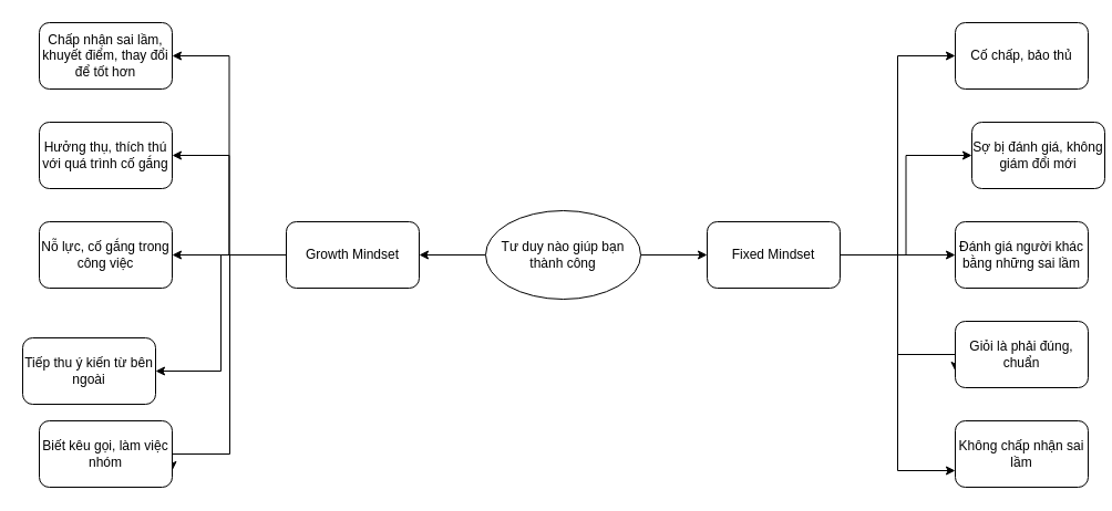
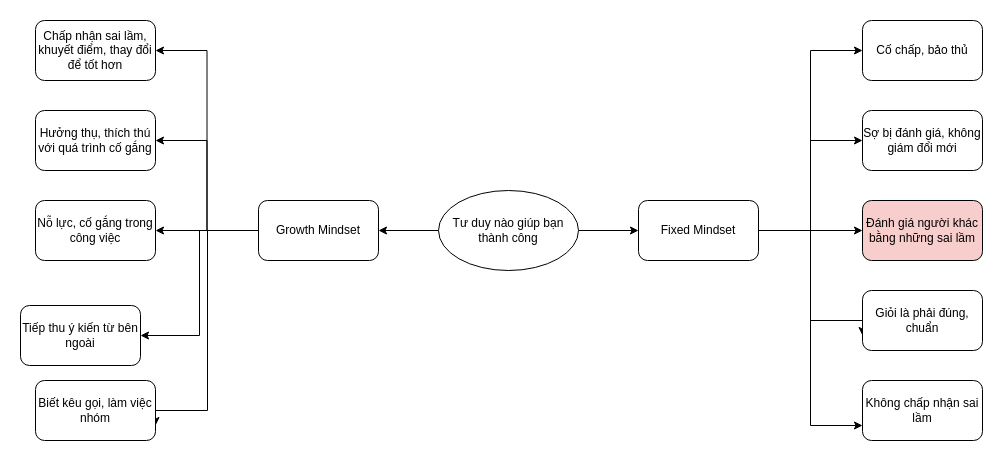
  <mxCell id="0" />
  <mxCell id="1" parent="0" />
  <mxCell id="2" style="edgeStyle=orthogonalEdgeStyle;rounded=0;orthogonalLoop=1;jettySize=auto;html=1;" edge="1" parent="1" source="4" target="16"><mxGeometry relative="1" as="geometry" /></mxCell>
  <mxCell id="3" style="edgeStyle=orthogonalEdgeStyle;rounded=0;orthogonalLoop=1;jettySize=auto;html=1;exitX=1;exitY=0.5;exitDx=0;exitDy=0;" edge="1" parent="1" source="4" target="10"><mxGeometry relative="1" as="geometry" /></mxCell>
  <mxCell id="4" value="Tư duy nào giúp bạn thành công" style="ellipse;whiteSpace=wrap;html=1;" vertex="1" parent="1"><mxGeometry x="438" y="190" width="140" height="80" as="geometry" /></mxCell>
  <mxCell id="5" style="edgeStyle=orthogonalEdgeStyle;rounded=0;orthogonalLoop=1;jettySize=auto;html=1;entryX=0;entryY=0.5;entryDx=0;entryDy=0;" edge="1" parent="1" source="10" target="17"><mxGeometry relative="1" as="geometry" /></mxCell>
  <mxCell id="6" style="edgeStyle=orthogonalEdgeStyle;rounded=0;orthogonalLoop=1;jettySize=auto;html=1;entryX=0;entryY=0.75;entryDx=0;entryDy=0;" edge="1" parent="1" source="10" target="21"><mxGeometry relative="1" as="geometry" /></mxCell>
  <mxCell id="7" style="edgeStyle=orthogonalEdgeStyle;rounded=0;orthogonalLoop=1;jettySize=auto;html=1;entryX=0;entryY=0.5;entryDx=0;entryDy=0;" edge="1" parent="1" source="10" target="18"><mxGeometry relative="1" as="geometry" /></mxCell>
  <mxCell id="8" style="edgeStyle=orthogonalEdgeStyle;rounded=0;orthogonalLoop=1;jettySize=auto;html=1;entryX=0;entryY=0.5;entryDx=0;entryDy=0;" edge="1" parent="1" source="10" target="19"><mxGeometry relative="1" as="geometry" /></mxCell>
  <mxCell id="9" style="edgeStyle=orthogonalEdgeStyle;rounded=0;orthogonalLoop=1;jettySize=auto;html=1;entryX=0;entryY=0.75;entryDx=0;entryDy=0;" edge="1" parent="1" source="10" target="20"><mxGeometry relative="1" as="geometry"><Array as="points"><mxPoint x="810" y="230" /><mxPoint x="810" y="320" /><mxPoint x="862" y="320" /></Array></mxGeometry></mxCell>
  <mxCell id="10" value="Fixed Mindset" style="rounded=1;whiteSpace=wrap;html=1;" vertex="1" parent="1"><mxGeometry x="638" y="200" width="120" height="60" as="geometry" /></mxCell>
  <mxCell id="11" value="" style="edgeStyle=orthogonalEdgeStyle;rounded=0;orthogonalLoop=1;jettySize=auto;html=1;" edge="1" parent="1" source="16" target="24"><mxGeometry relative="1" as="geometry" /></mxCell>
  <mxCell id="12" style="edgeStyle=orthogonalEdgeStyle;rounded=0;orthogonalLoop=1;jettySize=auto;html=1;entryX=1;entryY=0.5;entryDx=0;entryDy=0;" edge="1" parent="1" source="16" target="23"><mxGeometry relative="1" as="geometry" /></mxCell>
  <mxCell id="13" style="edgeStyle=orthogonalEdgeStyle;rounded=0;orthogonalLoop=1;jettySize=auto;html=1;entryX=1;entryY=0.5;entryDx=0;entryDy=0;" edge="1" parent="1" source="16" target="22"><mxGeometry relative="1" as="geometry" /></mxCell>
  <mxCell id="14" style="edgeStyle=orthogonalEdgeStyle;rounded=0;orthogonalLoop=1;jettySize=auto;html=1;entryX=1;entryY=0.5;entryDx=0;entryDy=0;" edge="1" parent="1" source="16" target="25"><mxGeometry relative="1" as="geometry" /></mxCell>
  <mxCell id="15" style="edgeStyle=orthogonalEdgeStyle;rounded=0;orthogonalLoop=1;jettySize=auto;html=1;entryX=1;entryY=0.75;entryDx=0;entryDy=0;" edge="1" parent="1" source="16" target="27"><mxGeometry relative="1" as="geometry"><Array as="points"><mxPoint x="207" y="230" /><mxPoint x="207" y="410" /><mxPoint x="155" y="410" /></Array></mxGeometry></mxCell>
  <mxCell id="16" value="Growth Mindset" style="rounded=1;whiteSpace=wrap;html=1;" vertex="1" parent="1"><mxGeometry x="258" y="200" width="120" height="60" as="geometry" /></mxCell>
  <mxCell id="17" value="Cố chấp, bảo thủ" style="rounded=1;whiteSpace=wrap;html=1;" vertex="1" parent="1"><mxGeometry x="862" y="20" width="120" height="60" as="geometry" /></mxCell>
- <mxCell id="18" value="Sợ bị đánh giá, không giám đổi mới" style="rounded=1;whiteSpace=wrap;html=1;" vertex="1" parent="1"><mxGeometry x="877" y="110" width="120" height="60" as="geometry" /></mxCell>
- <mxCell id="19" value="Đánh giá người khác bằng những sai lầm" style="rounded=1;whiteSpace=wrap;html=1;" vertex="1" parent="1"><mxGeometry x="862" y="200" width="120" height="60" as="geometry" /></mxCell>
+ <mxCell id="18" value="Sợ bị đánh giá, không giám đổi mới" style="rounded=1;whiteSpace=wrap;html=1;" vertex="1" parent="1"><mxGeometry x="862" y="110" width="120" height="60" as="geometry" /></mxCell>
+ <mxCell id="19" value="Đánh giá người khác bằng những sai lầm" style="rounded=1;whiteSpace=wrap;html=1;fillColor=#f8cecc;" vertex="1" parent="1"><mxGeometry x="862" y="200" width="120" height="60" as="geometry" /></mxCell>
  <mxCell id="20" value="Giỏi là phải đúng, chuẩn" style="rounded=1;whiteSpace=wrap;html=1;" vertex="1" parent="1"><mxGeometry x="862" y="290" width="120" height="60" as="geometry" /></mxCell>
  <mxCell id="21" value="Không chấp nhận sai lầm" style="rounded=1;whiteSpace=wrap;html=1;" vertex="1" parent="1"><mxGeometry x="862" y="380" width="120" height="60" as="geometry" /></mxCell>
  <mxCell id="22" value="Hưởng thụ, thích thú với quá trình cố gắng" style="rounded=1;whiteSpace=wrap;html=1;" vertex="1" parent="1"><mxGeometry x="35" y="110" width="120" height="60" as="geometry" /></mxCell>
  <mxCell id="23" value="Chấp nhận sai lầm, khuyết điểm, thay đổi để tốt hơn" style="rounded=1;whiteSpace=wrap;html=1;" vertex="1" parent="1"><mxGeometry x="35" y="20" width="120" height="60" as="geometry" /></mxCell>
  <mxCell id="24" value="Nỗ lực, cố gắng trong công việc" style="rounded=1;whiteSpace=wrap;html=1;" vertex="1" parent="1"><mxGeometry x="35" y="200" width="120" height="60" as="geometry" /></mxCell>
  <mxCell id="25" value="Tiếp thu ý kiến từ bên ngoài" style="rounded=1;whiteSpace=wrap;html=1;" vertex="1" parent="1"><mxGeometry x="20" y="305" width="120" height="60" as="geometry" /></mxCell>
  <mxCell id="26" style="edgeStyle=orthogonalEdgeStyle;rounded=0;orthogonalLoop=1;jettySize=auto;html=1;exitX=0.5;exitY=1;exitDx=0;exitDy=0;" edge="1" parent="1" source="19" target="19"><mxGeometry relative="1" as="geometry" /></mxCell>
  <mxCell id="27" value="Biết kêu gọi, làm việc nhóm" style="rounded=1;whiteSpace=wrap;html=1;" vertex="1" parent="1"><mxGeometry x="35" y="380" width="120" height="60" as="geometry" /></mxCell>
